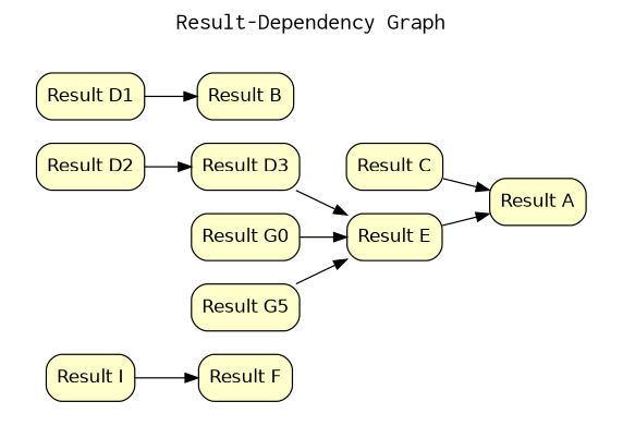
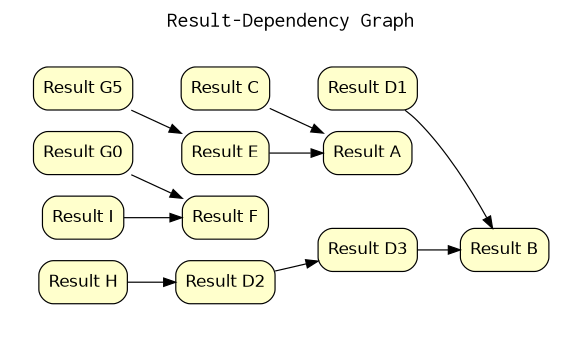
  digraph {
    fontname=Courier
    fontsize=18
    label="Result-Dependency Graph"
    labelloc=t
    rankdir=LR
    node [fillcolor="#FFFFCC" fontname=Helvetica peripheries=1 shape=box style="rounded,filled"]
    n1 [label="Result A"]
    n2 [label="Result B"]
    n3 [label="Result C"]
    n4 [label="Result D1"]
    n5 [label="Result D2"]
    n6 [label="Result D3"]
    n7 [label="Result E"]
    n8 [label="Result F"]
    n9 [label="Result G0"]
    n10 [label="Result G5"]
+   n11 [label="Result H"]
    n12 [label="Result I"]
    subgraph cluster_1 {
      color=white
      label=""
      penwidth=0
      subgraph cluster_2 {
        color=white
        label=""
        penwidth=0
        n1
        n2
        n3
        n4
        n5
        n6
        n7
        n8
        n9
        n10
+       n11
        n12
      }
    }
    n3 -> n1
    n4 -> n2
    n5 -> n6
-   n6 -> n7
+   n6 -> n2
    n7 -> n1
-   n9 -> n7
+   n9 -> n8
    n10 -> n7
+   n11 -> n5
    n12 -> n8
  }
